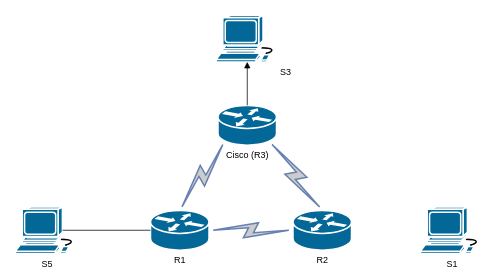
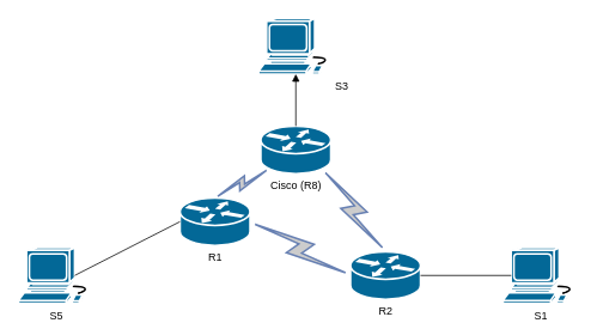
  <mxCell id="0" />
  <mxCell id="1" parent="0" />
- <mxCell id="2" value="R1" style="shape=mxgraph.cisco.routers.router;html=1;pointerEvents=1;dashed=0;fillColor=#036897;strokeColor=#ffffff;strokeWidth=2;verticalLabelPosition=bottom;verticalAlign=top;align=center;outlineConnect=0;" vertex="1" parent="1"><mxGeometry x="200" y="280" width="78" height="53" as="geometry" /></mxCell>
+ <mxCell id="2" value="R1" style="shape=mxgraph.cisco.routers.router;html=1;pointerEvents=1;dashed=0;fillColor=#036897;strokeColor=#ffffff;strokeWidth=2;verticalLabelPosition=bottom;verticalAlign=top;align=center;outlineConnect=0;" vertex="1" parent="1"><mxGeometry x="200" y="220" width="78" height="53" as="geometry" /></mxCell>
  <mxCell id="3" value="R2" style="shape=mxgraph.cisco.routers.router;html=1;pointerEvents=1;dashed=0;fillColor=#036897;strokeColor=#ffffff;strokeWidth=2;verticalLabelPosition=bottom;verticalAlign=top;align=center;outlineConnect=0;" vertex="1" parent="1"><mxGeometry x="390" y="280" width="78" height="53" as="geometry" /></mxCell>
- <mxCell id="4" value="Cisco (R3)" style="shape=mxgraph.cisco.routers.router;html=1;pointerEvents=1;dashed=0;fillColor=#036897;strokeColor=#ffffff;strokeWidth=2;verticalLabelPosition=bottom;verticalAlign=top;align=center;outlineConnect=0;" vertex="1" parent="1"><mxGeometry x="290" y="140" width="78" height="53" as="geometry" /></mxCell>
+ <mxCell id="4" value="Cisco (R8)" style="shape=mxgraph.cisco.routers.router;html=1;pointerEvents=1;dashed=0;fillColor=#036897;strokeColor=#ffffff;strokeWidth=2;verticalLabelPosition=bottom;verticalAlign=top;align=center;outlineConnect=0;" vertex="1" parent="1"><mxGeometry x="290" y="140" width="78" height="53" as="geometry" /></mxCell>
  <mxCell id="5" value="S3" style="shape=mxgraph.cisco.computers_and_peripherals.workstation;html=1;pointerEvents=1;dashed=0;fillColor=#036897;strokeColor=#ffffff;strokeWidth=2;verticalLabelPosition=bottom;verticalAlign=top;align=left;outlineConnect=0;labelPosition=right;" vertex="1" parent="1"><mxGeometry x="287.5" y="20" width="83" height="62" as="geometry" /></mxCell>
  <mxCell id="6" value="S5" style="shape=mxgraph.cisco.computers_and_peripherals.workstation;html=1;pointerEvents=1;dashed=0;fillColor=#036897;strokeColor=#ffffff;strokeWidth=2;verticalLabelPosition=bottom;verticalAlign=top;align=center;outlineConnect=0;" vertex="1" parent="1"><mxGeometry x="20" y="275.5" width="83" height="62" as="geometry" /></mxCell>
  <mxCell id="7" value="S1" style="shape=mxgraph.cisco.computers_and_peripherals.workstation;html=1;pointerEvents=1;dashed=0;fillColor=#036897;strokeColor=#ffffff;strokeWidth=2;verticalLabelPosition=bottom;verticalAlign=top;align=center;outlineConnect=0;" vertex="1" parent="1"><mxGeometry x="560" y="275.5" width="83" height="62" as="geometry" /></mxCell>
  <mxCell id="8" value="" style="endArrow=none;html=1;entryX=0;entryY=0.5;entryDx=0;entryDy=0;entryPerimeter=0;exitX=0.755;exitY=0.5;exitDx=0;exitDy=0;exitPerimeter=0;" edge="1" parent="1" source="6" target="2"><mxGeometry width="50" height="50" relative="1" as="geometry"><mxPoint x="20" y="410" as="sourcePoint" /><mxPoint x="70" y="360" as="targetPoint" /></mxGeometry></mxCell>
  <mxCell id="9" value="" style="endArrow=block;html=1;entryX=0.5;entryY=1;entryDx=0;entryDy=0;entryPerimeter=0;exitX=0.5;exitY=0;exitDx=0;exitDy=0;exitPerimeter=0;" edge="1" parent="1" source="4" target="5"><mxGeometry width="50" height="50" relative="1" as="geometry"><mxPoint x="260" y="210" as="sourcePoint" /><mxPoint x="320" y="90" as="targetPoint" /></mxGeometry></mxCell>
+ <mxCell id="10" value="" style="endArrow=none;html=1;entryX=0.11;entryY=0.5;entryDx=0;entryDy=0;entryPerimeter=0;exitX=1;exitY=0.5;exitDx=0;exitDy=0;exitPerimeter=0;" edge="1" parent="1" source="3" target="7"><mxGeometry width="50" height="50" relative="1" as="geometry"><mxPoint x="400" y="400" as="sourcePoint" /><mxPoint x="550" y="300" as="targetPoint" /></mxGeometry></mxCell>
  <mxCell id="11" value="" style="html=1;outlineConnect=0;fillColor=#CCCCCC;strokeColor=#6881B3;gradientColor=none;gradientDirection=north;strokeWidth=2;shape=mxgraph.networks.comm_link_edge;html=1;entryX=0.12;entryY=0.9;entryDx=0;entryDy=0;entryPerimeter=0;exitX=0.5;exitY=0;exitDx=0;exitDy=0;exitPerimeter=0;" edge="1" parent="1" source="2" target="4"><mxGeometry width="100" height="100" relative="1" as="geometry"><mxPoint x="160" y="280" as="sourcePoint" /><mxPoint x="260" y="180" as="targetPoint" /></mxGeometry></mxCell>
  <mxCell id="12" value="" style="html=1;outlineConnect=0;fillColor=#CCCCCC;strokeColor=#6881B3;gradientColor=none;gradientDirection=north;strokeWidth=2;shape=mxgraph.networks.comm_link_edge;html=1;entryX=0.88;entryY=0.9;entryDx=0;entryDy=0;entryPerimeter=0;exitX=0.5;exitY=0;exitDx=0;exitDy=0;exitPerimeter=0;" edge="1" parent="1" source="3" target="4"><mxGeometry width="100" height="100" relative="1" as="geometry"><mxPoint x="310.14" y="337.5" as="sourcePoint" /><mxPoint x="370.5" y="245.2" as="targetPoint" /></mxGeometry></mxCell>
  <mxCell id="13" value="" style="html=1;outlineConnect=0;fillColor=#CCCCCC;strokeColor=#6881B3;gradientColor=none;gradientDirection=north;strokeWidth=2;shape=mxgraph.networks.comm_link_edge;html=1;entryX=0;entryY=0.5;entryDx=0;entryDy=0;entryPerimeter=0;exitX=1;exitY=0.5;exitDx=0;exitDy=0;exitPerimeter=0;" edge="1" parent="1" source="2" target="3"><mxGeometry width="100" height="100" relative="1" as="geometry"><mxPoint x="269" y="310" as="sourcePoint" /><mxPoint x="329.36" y="217.7" as="targetPoint" /></mxGeometry></mxCell>
